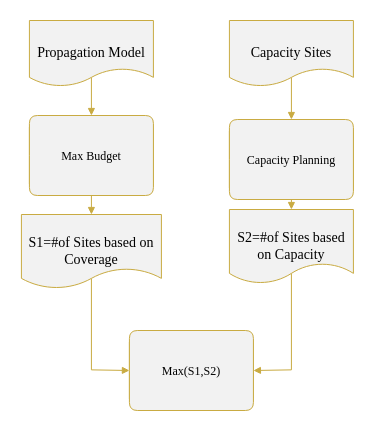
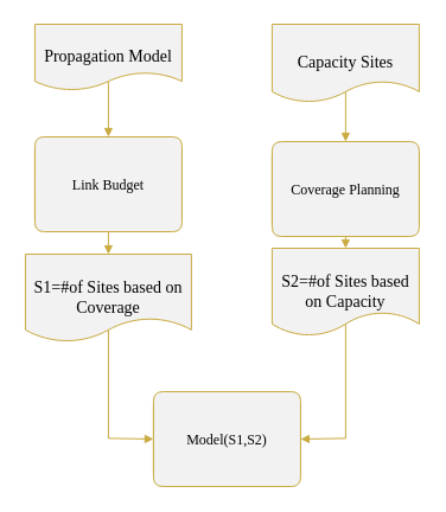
  <mxCell id="0" />
  <mxCell id="1" parent="0" />
  <mxCell id="2" style="vsdxID=418;fillColor=#F2F2F2;gradientColor=none;strokeColor=#C9AB42;spacingTop=-1;spacingBottom=-1;spacingLeft=-1;spacingRight=-1;labelBackgroundColor=none;rounded=1;html=1;whiteSpace=wrap;" vertex="1" parent="1"><mxGeometry x="28.92" y="115" width="124" height="80" as="geometry" /></mxCell>
  <mxCell id="3" style="vsdxID=419;fillColor=#F2F2F2;gradientColor=none;shape=stencil(nZFLDsIwDERP4y0KyQKxLuUCnCAihliEpEpL+ZyetANS6YJFs7JnXmxpTKZqvW2YtGq7nC58F9d5MjvSWqLnLF2pyNRkqlPKfM7pFh36xhZSq1Fhhz/rgdbK5uNBXgxts9r+PjAYck39sPwBVMF6foYp9HugQeIE/ZqL4D/oQnC2vhRjPAhOQkC6U38eZ5FwClO/AQ==);strokeColor=#C9AB42;spacingTop=-1;spacingBottom=-1;spacingLeft=-1;spacingRight=-1;labelBackgroundColor=none;rounded=1;html=1;whiteSpace=wrap;" vertex="1" parent="2"><mxGeometry width="124" height="80" as="geometry" /></mxCell>
- <mxCell id="4" value="&lt;font style=&quot;font-size:12px;font-family:Verdana;color:#000000;direction:ltr;letter-spacing:0px;line-height:120%;opacity:1&quot;&gt;Max Budget&lt;br/&gt;&lt;/font&gt;" style="text;vsdxID=418;fillColor=#F2F2F2;gradientColor=none;strokeColor=#C9AB42;spacingTop=-1;spacingBottom=-1;spacingLeft=-1;spacingRight=-1;labelBackgroundColor=none;rounded=1;html=1;whiteSpace=wrap;verticalAlign=middle;align=center;;html=1;" vertex="1" parent="2"><mxGeometry y="40" width="124.16" as="geometry" /></mxCell>
- <mxCell id="5" value="&lt;font style=&quot;font-size:14px;font-family:Verdana;color:#000000;direction:ltr;letter-spacing:0px;line-height:120%;opacity:1&quot;&gt;Propagation Model&lt;br/&gt;&lt;/font&gt;" style="verticalAlign=middle;align=center;vsdxID=441;fillColor=#F2F2F2;gradientColor=none;shape=stencil(tZJNDoIwEIVP0yWktCKyVryAJ2hkgMZKSVsFPb2FwQQwbEjsavrmm7/kEX60lWiAMGqd0TdoZe4qwk+EMVlXYKTzEeEZ4cdCGyiNftQ5/hvhSUYHBXKsiXqaUWGuF/kG1JIwnT9ksMldP/vhHaIUUy/8HZIwHoQzskrWqyxdByO6GV1u4O/qLx7pOAopQ96MBWkS7vYofaGVjrQLRCdtYLQTTup6dpQSpoTATwsKJcpZyrYAzY+8fb8/rxdN1/PBYBq0k1QKPTfNL03mJTQozz4=);strokeColor=#C9AB42;spacingTop=-1;spacingBottom=-1;spacingLeft=-1;spacingRight=-1;labelBackgroundColor=none;rounded=1;html=1;whiteSpace=wrap;" vertex="1" parent="1"><mxGeometry x="28.92" y="20" width="124" height="65" as="geometry" /></mxCell>
+ <mxCell id="4" value="&lt;font style=&quot;font-size:12px;font-family:Verdana;color:#000000;direction:ltr;letter-spacing:0px;line-height:120%;opacity:1&quot;&gt;Link Budget&lt;br/&gt;&lt;/font&gt;" style="text;vsdxID=418;fillColor=#F2F2F2;gradientColor=none;strokeColor=#C9AB42;spacingTop=-1;spacingBottom=-1;spacingLeft=-1;spacingRight=-1;labelBackgroundColor=none;rounded=1;html=1;whiteSpace=wrap;verticalAlign=middle;align=center;;html=1;" vertex="1" parent="2"><mxGeometry y="40" width="124.16" as="geometry" /></mxCell>
+ <mxCell id="5" value="&lt;font style=&quot;font-size:14px;font-family:Verdana;color:#000000;direction:ltr;letter-spacing:0px;line-height:120%;opacity:1&quot;&gt;Propagation Model&lt;br/&gt;&lt;/font&gt;" style="verticalAlign=middle;align=center;vsdxID=441;fillColor=#F2F2F2;gradientColor=none;shape=stencil(tZJNDoIwEIVP0yWktCKyVryAJ2hkgMZKSVsFPb2FwQQwbEjsavrmm7/kEX60lWiAMGqd0TdoZe4qwk+EMVlXYKTzEeEZ4cdCGyiNftQ5/hvhSUYHBXKsiXqaUWGuF/kG1JIwnT9ksMldP/vhHaIUUy/8HZIwHoQzskrWqyxdByO6GV1u4O/qLx7pOAopQ96MBWkS7vYofaGVjrQLRCdtYLQTTup6dpQSpoTATwsKJcpZyrYAzY+8fb8/rxdN1/PBYBq0k1QKPTfNL03mJTQozz4=);strokeColor=#C9AB42;spacingTop=-1;spacingBottom=-1;spacingLeft=-1;spacingRight=-1;labelBackgroundColor=none;rounded=1;html=1;whiteSpace=wrap;" vertex="1" parent="1"><mxGeometry x="28.92" y="20" width="124" height="55" as="geometry" /></mxCell>
  <mxCell id="6" style="vsdxID=442;fillColor=#F2F2F2;gradientColor=none;strokeColor=#C9AB42;spacingTop=-1;spacingBottom=-1;spacingLeft=-1;spacingRight=-1;labelBackgroundColor=none;rounded=1;html=1;whiteSpace=wrap;" vertex="1" parent="1"><mxGeometry x="228.92" y="119" width="124" height="80" as="geometry" /></mxCell>
  <mxCell id="7" style="vsdxID=443;fillColor=#F2F2F2;gradientColor=none;shape=stencil(nZFLDsIwDERP4y0KyQKxLuUCnCAihliEpEpL+ZyetANS6YJFs7JnXmxpTKZqvW2YtGq7nC58F9d5MjvSWqLnLF2pyNRkqlPKfM7pFh36xhZSq1Fhhz/rgdbK5uNBXgxts9r+PjAYck39sPwBVMF6foYp9HugQeIE/ZqL4D/oQnC2vhRjPAhOQkC6U38eZ5FwClO/AQ==);strokeColor=#C9AB42;spacingTop=-1;spacingBottom=-1;spacingLeft=-1;spacingRight=-1;labelBackgroundColor=none;rounded=1;html=1;whiteSpace=wrap;" vertex="1" parent="6"><mxGeometry width="124" height="80" as="geometry" /></mxCell>
- <mxCell id="8" value="&lt;font style=&quot;font-size:12px;font-family:Verdana;color:#000000;direction:ltr;letter-spacing:0px;line-height:120%;opacity:1&quot;&gt;Capacity Planning&lt;br/&gt;&lt;/font&gt;" style="text;vsdxID=442;fillColor=#F2F2F2;gradientColor=none;strokeColor=#C9AB42;spacingTop=-1;spacingBottom=-1;spacingLeft=-1;spacingRight=-1;labelBackgroundColor=none;rounded=1;html=1;whiteSpace=wrap;verticalAlign=middle;align=center;;html=1;" vertex="1" parent="6"><mxGeometry y="40" width="124.16" as="geometry" /></mxCell>
+ <mxCell id="8" value="&lt;font style=&quot;font-size:12px;font-family:Verdana;color:#000000;direction:ltr;letter-spacing:0px;line-height:120%;opacity:1&quot;&gt;Coverage Planning&lt;br/&gt;&lt;/font&gt;" style="text;vsdxID=442;fillColor=#F2F2F2;gradientColor=none;strokeColor=#C9AB42;spacingTop=-1;spacingBottom=-1;spacingLeft=-1;spacingRight=-1;labelBackgroundColor=none;rounded=1;html=1;whiteSpace=wrap;verticalAlign=middle;align=center;;html=1;" vertex="1" parent="6"><mxGeometry y="40" width="124.16" as="geometry" /></mxCell>
  <mxCell id="9" value="&lt;font style=&quot;font-size:14px;font-family:Verdana;color:#000000;direction:ltr;letter-spacing:0px;line-height:120%;opacity:1&quot;&gt;S1=#of Sites based on Coverage&lt;br/&gt;&lt;/font&gt;" style="verticalAlign=middle;align=center;vsdxID=465;fillColor=#F2F2F2;gradientColor=none;shape=stencil(tZJNDoIwEIVP0yWktCKyVryAJ2hkgMZKSVsFPb2FwQQwbEjsavrmm7/kEX60lWiAMGqd0TdoZe4qwk+EMVlXYKTzEeEZ4cdCGyiNftQ5/hvhSUYHBXKsiXqaUWGuF/kG1JIwnT9ksMldP/vhHaIUUy/8HZIwHoQzskrWqyxdByO6GV1u4O/qLx7pOAopQ96MBWkS7vYofaGVjrQLRCdtYLQTTup6dpQSpoTATwsKJcpZyrYAzY+8fb8/rxdN1/PBYBq0k1QKPTfNL03mJTQozz4=);strokeColor=#C9AB42;spacingTop=-1;spacingBottom=-1;spacingLeft=-1;spacingRight=-1;labelBackgroundColor=none;rounded=1;html=1;whiteSpace=wrap;" vertex="1" parent="1"><mxGeometry x="20.92" y="214" width="140" height="73" as="geometry" /></mxCell>
  <mxCell id="10" value="&lt;font style=&quot;font-size:14px;font-family:Verdana;color:#000000;direction:ltr;letter-spacing:0px;line-height:120%;opacity:1&quot;&gt;S2=#of Sites based on Capacity&lt;br/&gt;&lt;/font&gt;" style="verticalAlign=middle;align=center;vsdxID=466;fillColor=#F2F2F2;gradientColor=none;shape=stencil(tZJNDoIwEIVP0yWktCC4VryAJ2hkgMZKSVsFPb2FYQEYNiR2NX3zzV/yCD/ZWrRAGLXO6Dt0snA14WfCmGxqMNL5iPCc8FOpDVRGP5sC/63wJKOjAgXWRAPNqDC3q/wAaml4XD5ksMlDv4bhPaIUU2/8ZWmYjMIFWSWbTZZugxHdja438HcNF090fAhpjLyZClJ/bIbSBCUbHWkfiF7awGgnnNTN4iglTAWBnxaUSlSLlO0A2h95/35/Xi+ar+eD0TRoJ6kUem6eX5vMS2hQnn8B);strokeColor=#C9AB42;spacingTop=-1;spacingBottom=-1;spacingLeft=-1;spacingRight=-1;labelBackgroundColor=none;rounded=1;html=1;whiteSpace=wrap;" vertex="1" parent="1"><mxGeometry x="228.92" y="209" width="124" height="73" as="geometry" /></mxCell>
  <mxCell id="11" style="vsdxID=467;fillColor=#F2F2F2;gradientColor=none;strokeColor=#C9AB42;spacingTop=-1;spacingBottom=-1;spacingLeft=-1;spacingRight=-1;labelBackgroundColor=none;rounded=1;html=1;whiteSpace=wrap;" vertex="1" parent="1"><mxGeometry x="128.92" y="330" width="124" height="80" as="geometry" /></mxCell>
  <mxCell id="12" style="vsdxID=468;fillColor=#F2F2F2;gradientColor=none;shape=stencil(nZFLDsIwDERP4y0KyQKxLuUCnCAihliEpEpL+ZyetANS6YJFs7JnXmxpTKZqvW2YtGq7nC58F9d5MjvSWqLnLF2pyNRkqlPKfM7pFh36xhZSq1Fhhz/rgdbK5uNBXgxts9r+PjAYck39sPwBVMF6foYp9HugQeIE/ZqL4D/oQnC2vhRjPAhOQkC6U38eZ5FwClO/AQ==);strokeColor=#C9AB42;spacingTop=-1;spacingBottom=-1;spacingLeft=-1;spacingRight=-1;labelBackgroundColor=none;rounded=1;html=1;whiteSpace=wrap;" vertex="1" parent="11"><mxGeometry width="124" height="80" as="geometry" /></mxCell>
- <mxCell id="13" value="&lt;font style=&quot;font-size:12px;font-family:Verdana;color:#000000;direction:ltr;letter-spacing:0px;line-height:120%;opacity:1&quot;&gt;Max(S1,S2)&lt;br/&gt;&lt;/font&gt;" style="text;vsdxID=467;fillColor=#F2F2F2;gradientColor=none;strokeColor=#C9AB42;spacingTop=-1;spacingBottom=-1;spacingLeft=-1;spacingRight=-1;labelBackgroundColor=none;rounded=1;html=1;whiteSpace=wrap;verticalAlign=middle;align=center;;html=1;" vertex="1" parent="11"><mxGeometry y="40" width="124.16" as="geometry" /></mxCell>
+ <mxCell id="13" value="&lt;font style=&quot;font-size:12px;font-family:Verdana;color:#000000;direction:ltr;letter-spacing:0px;line-height:120%;opacity:1&quot;&gt;Model(S1,S2)&lt;br/&gt;&lt;/font&gt;" style="text;vsdxID=467;fillColor=#F2F2F2;gradientColor=none;strokeColor=#C9AB42;spacingTop=-1;spacingBottom=-1;spacingLeft=-1;spacingRight=-1;labelBackgroundColor=none;rounded=1;html=1;whiteSpace=wrap;verticalAlign=middle;align=center;;html=1;" vertex="1" parent="11"><mxGeometry y="40" width="124.16" as="geometry" /></mxCell>
  <mxCell id="14" value="&lt;font style=&quot;font-size:14px;font-family:Verdana;color:#000000;direction:ltr;letter-spacing:0px;line-height:120%;opacity:1&quot;&gt;Capacity Sites&lt;br/&gt;&lt;/font&gt;" style="verticalAlign=middle;align=center;vsdxID=490;fillColor=#F2F2F2;gradientColor=none;shape=stencil(tZJNDoIwEIVP0yWktCKyVryAJ2hkgMZKSVsFPb2FwQQwbEjsavrmm7/kEX60lWiAMGqd0TdoZe4qwk+EMVlXYKTzEeEZ4cdCGyiNftQ5/hvhSUYHBXKsiXqaUWGuF/kG1JIwnT9ksMldP/vhHaIUUy/8HZIwHoQzskrWqyxdByO6GV1u4O/qLx7pOAopQ96MBWkS7vYofaGVjrQLRCdtYLQTTup6dpQSpoTATwsKJcpZyrYAzY+8fb8/rxdN1/PBYBq0k1QKPTfNL03mJTQozz4=);strokeColor=#C9AB42;spacingTop=-1;spacingBottom=-1;spacingLeft=-1;spacingRight=-1;labelBackgroundColor=none;rounded=1;html=1;whiteSpace=wrap;" vertex="1" parent="1"><mxGeometry x="228.92" y="20" width="124" height="65" as="geometry" /></mxCell>
  <mxCell id="15" style="vsdxID=491;edgeStyle=none;startArrow=none;endArrow=block;startSize=5;endSize=5;strokeColor=#C9AB42;spacingTop=0;spacingBottom=0;spacingLeft=0;spacingRight=0;verticalAlign=middle;html=1;labelBackgroundColor=#ffffff;rounded=0;exitX=0.5;exitY=0.877;exitDx=0;exitDy=0;exitPerimeter=0;entryX=0.5;entryY=0;entryDx=0;entryDy=0;entryPerimeter=0;fillColor=#F2F2F2;" edge="1" parent="1" source="5" target="2"><mxGeometry relative="1" as="geometry"><mxPoint x="10" as="offset" /><Array as="points" /></mxGeometry></mxCell>
  <mxCell id="16" style="vsdxID=492;edgeStyle=none;startArrow=none;endArrow=block;startSize=5;endSize=5;strokeColor=#C9AB42;spacingTop=0;spacingBottom=0;spacingLeft=0;spacingRight=0;verticalAlign=middle;html=1;labelBackgroundColor=#ffffff;rounded=0;exitX=0.5;exitY=0.877;exitDx=0;exitDy=0;exitPerimeter=0;entryX=0.5;entryY=0;entryDx=0;entryDy=0;entryPerimeter=0;fillColor=#F2F2F2;" edge="1" parent="1" source="14" target="6"><mxGeometry relative="1" as="geometry"><mxPoint x="10" as="offset" /><Array as="points" /></mxGeometry></mxCell>
  <mxCell id="17" style="vsdxID=493;edgeStyle=none;startArrow=none;endArrow=block;startSize=5;endSize=5;strokeColor=#C9AB42;spacingTop=0;spacingBottom=0;spacingLeft=0;spacingRight=0;verticalAlign=middle;html=1;labelBackgroundColor=#ffffff;rounded=0;exitX=0.5;exitY=1;exitDx=0;exitDy=0;exitPerimeter=0;entryX=0.5;entryY=0;entryDx=0;entryDy=0;entryPerimeter=0;fillColor=#F2F2F2;" edge="1" parent="1" source="2" target="9"><mxGeometry relative="1" as="geometry"><mxPoint x="10" as="offset" /><Array as="points" /></mxGeometry></mxCell>
  <mxCell id="18" style="vsdxID=494;edgeStyle=none;startArrow=none;endArrow=block;startSize=5;endSize=5;strokeColor=#C9AB42;spacingTop=0;spacingBottom=0;spacingLeft=0;spacingRight=0;verticalAlign=middle;html=1;labelBackgroundColor=#ffffff;rounded=0;exitX=0.5;exitY=1;exitDx=0;exitDy=0;exitPerimeter=0;entryX=0.5;entryY=0;entryDx=0;entryDy=0;entryPerimeter=0;fillColor=#F2F2F2;" edge="1" parent="1" source="6" target="10"><mxGeometry relative="1" as="geometry"><mxPoint x="10" as="offset" /><Array as="points" /></mxGeometry></mxCell>
  <mxCell id="19" style="vsdxID=495;edgeStyle=none;startArrow=none;endArrow=block;startSize=5;endSize=5;strokeColor=#C9AB42;spacingTop=0;spacingBottom=0;spacingLeft=0;spacingRight=0;verticalAlign=middle;html=1;labelBackgroundColor=#ffffff;rounded=0;exitX=0.5;exitY=0.877;exitDx=0;exitDy=0;exitPerimeter=0;entryX=0;entryY=0.5;entryDx=0;entryDy=0;entryPerimeter=0;fillColor=#F2F2F2;" edge="1" parent="1" source="9" target="11"><mxGeometry relative="1" as="geometry"><mxPoint as="offset" /><Array as="points"><mxPoint x="90.92" y="369.37" /></Array></mxGeometry></mxCell>
  <mxCell id="20" style="vsdxID=496;edgeStyle=none;startArrow=none;endArrow=block;startSize=5;endSize=5;strokeColor=#C9AB42;spacingTop=0;spacingBottom=0;spacingLeft=0;spacingRight=0;verticalAlign=middle;html=1;labelBackgroundColor=#ffffff;rounded=0;exitX=0.5;exitY=0.877;exitDx=0;exitDy=0;exitPerimeter=0;entryX=1;entryY=0.5;entryDx=0;entryDy=0;entryPerimeter=0;fillColor=#F2F2F2;" edge="1" parent="1" source="10" target="11"><mxGeometry relative="1" as="geometry"><mxPoint as="offset" /><Array as="points"><mxPoint x="290.92" y="369.37" /></Array></mxGeometry></mxCell>
